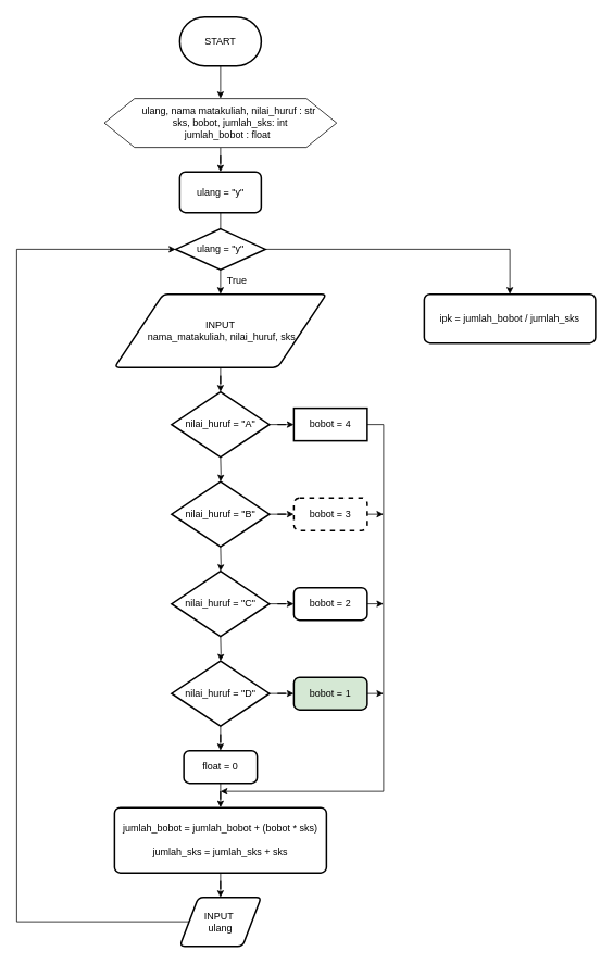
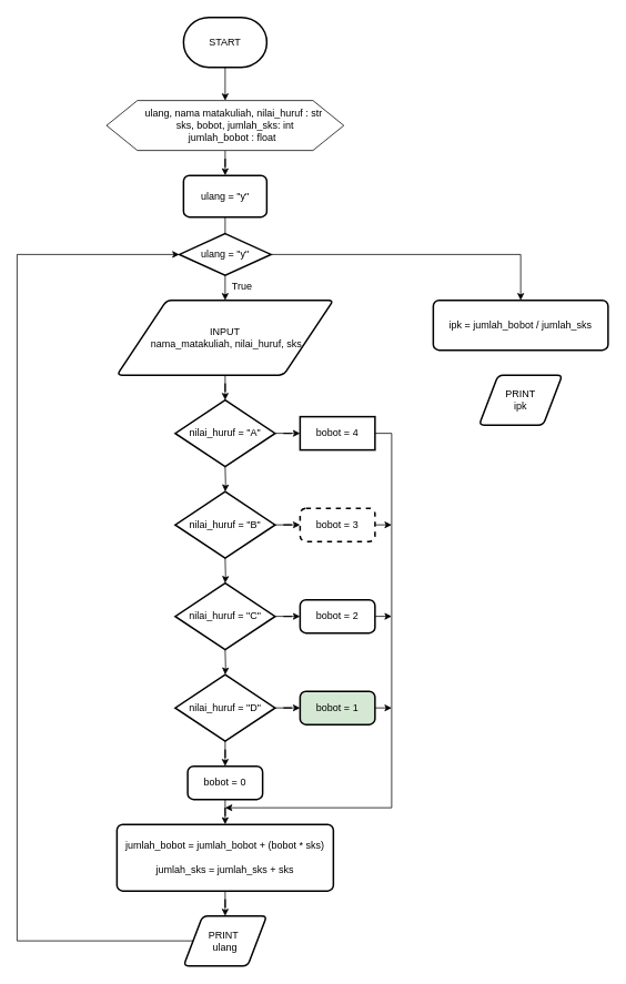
  <mxCell id="0" />
  <mxCell id="1" parent="0" />
  <mxCell id="2" value="" style="edgeStyle=orthogonalEdgeStyle;rounded=0;orthogonalLoop=1;jettySize=auto;html=1;entryX=0.5;entryY=0;entryDx=0;entryDy=0;" edge="1" parent="1" source="3" target="5"><mxGeometry relative="1" as="geometry" /></mxCell>
  <mxCell id="3" value="START" style="strokeWidth=2;html=1;shape=mxgraph.flowchart.terminator;whiteSpace=wrap;" vertex="1" parent="1"><mxGeometry x="220" y="20" width="100" height="60" as="geometry" /></mxCell>
  <mxCell id="4" value="" style="edgeStyle=orthogonalEdgeStyle;rounded=0;orthogonalLoop=1;jettySize=auto;html=1;entryX=0.5;entryY=0;entryDx=0;entryDy=0;" edge="1" parent="1" source="5" target="14"><mxGeometry relative="1" as="geometry"><mxPoint x="270.043" y="200" as="targetPoint" /></mxGeometry></mxCell>
  <mxCell id="5" value="" style="verticalLabelPosition=bottom;verticalAlign=top;html=1;shape=hexagon;perimeter=hexagonPerimeter2;arcSize=6;size=0.13;" vertex="1" parent="1"><mxGeometry x="127.5" y="120" width="285" height="60" as="geometry" /></mxCell>
  <mxCell id="6" value="ulang, nama matakuliah, nilai_huruf&amp;nbsp;: str&lt;div&gt;&amp;nbsp;sks, bobot,&amp;nbsp;&lt;span style=&quot;background-color: initial;&quot;&gt;jumlah_sks&lt;/span&gt;&lt;span style=&quot;background-color: initial;&quot;&gt;: int&lt;/span&gt;&lt;/div&gt;&lt;div&gt;jumlah_bobot : float&amp;nbsp;&lt;/div&gt;" style="text;html=1;align=center;verticalAlign=middle;resizable=0;points=[];autosize=1;strokeColor=none;fillColor=none;" vertex="1" parent="1"><mxGeometry x="160" y="120" width="240" height="60" as="geometry" /></mxCell>
  <mxCell id="7" value="" style="edgeStyle=orthogonalEdgeStyle;rounded=0;orthogonalLoop=1;jettySize=auto;html=1;exitX=0.5;exitY=1;exitDx=0;exitDy=0;" edge="1" parent="1" source="14" target="9"><mxGeometry relative="1" as="geometry"><mxPoint x="270.043" y="330" as="sourcePoint" /></mxGeometry></mxCell>
  <mxCell id="8" value="" style="edgeStyle=orthogonalEdgeStyle;rounded=0;orthogonalLoop=1;jettySize=auto;html=1;" edge="1" parent="1" source="9" target="11"><mxGeometry relative="1" as="geometry" /></mxCell>
  <mxCell id="9" value="INPUT&lt;br&gt;&amp;nbsp;nama_matakuliah, nilai_huruf, sks" style="shape=parallelogram;html=1;strokeWidth=2;perimeter=parallelogramPerimeter;whiteSpace=wrap;rounded=1;arcSize=12;size=0.23;" vertex="1" parent="1"><mxGeometry x="140" y="360" width="260" height="90" as="geometry" /></mxCell>
  <mxCell id="10" value="" style="edgeStyle=orthogonalEdgeStyle;rounded=0;orthogonalLoop=1;jettySize=auto;html=1;" edge="1" parent="1" source="11" target="13"><mxGeometry relative="1" as="geometry" /></mxCell>
  <mxCell id="11" value="nilai_huruf = &quot;A&quot;" style="strokeWidth=2;html=1;shape=mxgraph.flowchart.decision;whiteSpace=wrap;" vertex="1" parent="1"><mxGeometry x="210" y="480" width="120" height="80" as="geometry" /></mxCell>
  <mxCell id="12" style="edgeStyle=orthogonalEdgeStyle;rounded=0;orthogonalLoop=1;jettySize=auto;html=1;exitX=1;exitY=0.5;exitDx=0;exitDy=0;" edge="1" parent="1" source="13"><mxGeometry relative="1" as="geometry"><mxPoint x="270" y="970" as="targetPoint" /><Array as="points"><mxPoint x="470" y="520" /><mxPoint x="470" y="970" /></Array></mxGeometry></mxCell>
  <mxCell id="13" value="bobot = 4" style="whiteSpace=wrap;html=1;absoluteArcSize=1;arcSize=14;strokeWidth=2;rounded=0;" vertex="1" parent="1"><mxGeometry x="360" y="500" width="90" height="40" as="geometry" /></mxCell>
  <mxCell id="14" value="ulang = &quot;y&quot;" style="rounded=1;whiteSpace=wrap;html=1;absoluteArcSize=1;arcSize=14;strokeWidth=2;" vertex="1" parent="1"><mxGeometry x="220" y="210" width="100" height="50" as="geometry" /></mxCell>
  <mxCell id="15" value="" style="edgeStyle=orthogonalEdgeStyle;rounded=0;orthogonalLoop=1;jettySize=auto;html=1;" edge="1" parent="1" target="17"><mxGeometry relative="1" as="geometry"><mxPoint x="270" y="560" as="sourcePoint" /></mxGeometry></mxCell>
  <mxCell id="16" value="" style="edgeStyle=orthogonalEdgeStyle;rounded=0;orthogonalLoop=1;jettySize=auto;html=1;" edge="1" parent="1" source="17" target="19"><mxGeometry relative="1" as="geometry" /></mxCell>
  <mxCell id="17" value="nilai_huruf = &quot;B&quot;" style="strokeWidth=2;html=1;shape=mxgraph.flowchart.decision;whiteSpace=wrap;" vertex="1" parent="1"><mxGeometry x="210" y="590" width="120" height="80" as="geometry" /></mxCell>
  <mxCell id="18" style="edgeStyle=orthogonalEdgeStyle;rounded=0;orthogonalLoop=1;jettySize=auto;html=1;exitX=1;exitY=0.5;exitDx=0;exitDy=0;" edge="1" parent="1" source="19"><mxGeometry relative="1" as="geometry"><mxPoint x="470" y="630.391" as="targetPoint" /></mxGeometry></mxCell>
  <mxCell id="19" value="bobot = 3" style="rounded=1;whiteSpace=wrap;html=1;absoluteArcSize=1;arcSize=14;strokeWidth=2;dashed=1;" vertex="1" parent="1"><mxGeometry x="360" y="610" width="90" height="40" as="geometry" /></mxCell>
  <mxCell id="20" value="" style="edgeStyle=orthogonalEdgeStyle;rounded=0;orthogonalLoop=1;jettySize=auto;html=1;" edge="1" parent="1" target="22"><mxGeometry relative="1" as="geometry"><mxPoint x="270" y="670" as="sourcePoint" /></mxGeometry></mxCell>
  <mxCell id="21" value="" style="edgeStyle=orthogonalEdgeStyle;rounded=0;orthogonalLoop=1;jettySize=auto;html=1;" edge="1" parent="1" source="22" target="24"><mxGeometry relative="1" as="geometry" /></mxCell>
  <mxCell id="22" value="nilai_huruf = &quot;C&quot;" style="strokeWidth=2;html=1;shape=mxgraph.flowchart.decision;whiteSpace=wrap;" vertex="1" parent="1"><mxGeometry x="210" y="700" width="120" height="80" as="geometry" /></mxCell>
  <mxCell id="23" style="edgeStyle=orthogonalEdgeStyle;rounded=0;orthogonalLoop=1;jettySize=auto;html=1;exitX=1;exitY=0.5;exitDx=0;exitDy=0;" edge="1" parent="1" source="24"><mxGeometry relative="1" as="geometry"><mxPoint x="470" y="739.957" as="targetPoint" /></mxGeometry></mxCell>
  <mxCell id="24" value="bobot = 2" style="rounded=1;whiteSpace=wrap;html=1;absoluteArcSize=1;arcSize=14;strokeWidth=2;" vertex="1" parent="1"><mxGeometry x="360" y="720" width="90" height="40" as="geometry" /></mxCell>
  <mxCell id="25" value="" style="edgeStyle=orthogonalEdgeStyle;rounded=0;orthogonalLoop=1;jettySize=auto;html=1;" edge="1" parent="1" target="28"><mxGeometry relative="1" as="geometry"><mxPoint x="270" y="780" as="sourcePoint" /></mxGeometry></mxCell>
  <mxCell id="26" value="" style="edgeStyle=orthogonalEdgeStyle;rounded=0;orthogonalLoop=1;jettySize=auto;html=1;" edge="1" parent="1" source="28" target="30"><mxGeometry relative="1" as="geometry" /></mxCell>
  <mxCell id="27" value="" style="edgeStyle=orthogonalEdgeStyle;rounded=0;orthogonalLoop=1;jettySize=auto;html=1;" edge="1" parent="1" source="28" target="32"><mxGeometry relative="1" as="geometry" /></mxCell>
  <mxCell id="28" value="nilai_huruf = &quot;D&quot;" style="strokeWidth=2;html=1;shape=mxgraph.flowchart.decision;whiteSpace=wrap;" vertex="1" parent="1"><mxGeometry x="210" y="810" width="120" height="80" as="geometry" /></mxCell>
  <mxCell id="29" style="edgeStyle=orthogonalEdgeStyle;rounded=0;orthogonalLoop=1;jettySize=auto;html=1;exitX=1;exitY=0.5;exitDx=0;exitDy=0;" edge="1" parent="1" source="30"><mxGeometry relative="1" as="geometry"><mxPoint x="470" y="850.391" as="targetPoint" /></mxGeometry></mxCell>
  <mxCell id="30" value="bobot = 1" style="rounded=1;whiteSpace=wrap;html=1;absoluteArcSize=1;arcSize=14;strokeWidth=2;fillColor=#d5e8d4;" vertex="1" parent="1"><mxGeometry x="360" y="830" width="90" height="40" as="geometry" /></mxCell>
  <mxCell id="31" value="" style="edgeStyle=orthogonalEdgeStyle;rounded=0;orthogonalLoop=1;jettySize=auto;html=1;" edge="1" parent="1" source="32" target="34"><mxGeometry relative="1" as="geometry" /></mxCell>
- <mxCell id="32" value="float = 0" style="rounded=1;whiteSpace=wrap;html=1;absoluteArcSize=1;arcSize=14;strokeWidth=2;" vertex="1" parent="1"><mxGeometry x="225" y="920" width="90" height="40" as="geometry" /></mxCell>
+ <mxCell id="32" value="bobot = 0" style="rounded=1;whiteSpace=wrap;html=1;absoluteArcSize=1;arcSize=14;strokeWidth=2;" vertex="1" parent="1"><mxGeometry x="225" y="920" width="90" height="40" as="geometry" /></mxCell>
  <mxCell id="33" value="" style="edgeStyle=orthogonalEdgeStyle;rounded=0;orthogonalLoop=1;jettySize=auto;html=1;" edge="1" parent="1" source="34" target="36"><mxGeometry relative="1" as="geometry" /></mxCell>
  <mxCell id="34" value="jumlah_bobot = jumlah_bobot + (bobot * sks)&lt;div&gt;&lt;br&gt;&lt;/div&gt;&lt;div&gt;jumlah_sks = jumlah_sks + sks&lt;br&gt;&lt;/div&gt;" style="rounded=1;whiteSpace=wrap;html=1;absoluteArcSize=1;arcSize=14;strokeWidth=2;" vertex="1" parent="1"><mxGeometry x="140" y="990" width="260" height="80" as="geometry" /></mxCell>
  <mxCell id="35" style="edgeStyle=orthogonalEdgeStyle;rounded=0;orthogonalLoop=1;jettySize=auto;html=1;exitX=0;exitY=0.5;exitDx=0;exitDy=0;entryX=0;entryY=0.5;entryDx=0;entryDy=0;entryPerimeter=0;" edge="1" parent="1" source="36" target="38"><mxGeometry relative="1" as="geometry"><mxPoint x="70" y="513.913" as="targetPoint" /><Array as="points"><mxPoint x="20" y="1130" /><mxPoint x="20" y="305" /></Array></mxGeometry></mxCell>
- <mxCell id="36" value="INPUT&amp;nbsp;&lt;div&gt;ulang&lt;/div&gt;" style="shape=parallelogram;html=1;strokeWidth=2;perimeter=parallelogramPerimeter;whiteSpace=wrap;rounded=1;arcSize=12;size=0.23;" vertex="1" parent="1"><mxGeometry x="220" y="1100" width="100" height="60" as="geometry" /></mxCell>
+ <mxCell id="36" value="PRINT&amp;nbsp;&lt;div&gt;ulang&lt;/div&gt;" style="shape=parallelogram;html=1;strokeWidth=2;perimeter=parallelogramPerimeter;whiteSpace=wrap;rounded=1;arcSize=12;size=0.23;" vertex="1" parent="1"><mxGeometry x="220" y="1100" width="100" height="60" as="geometry" /></mxCell>
  <mxCell id="37" style="edgeStyle=orthogonalEdgeStyle;rounded=0;orthogonalLoop=1;jettySize=auto;html=1;exitX=1;exitY=0.5;exitDx=0;exitDy=0;exitPerimeter=0;" edge="1" parent="1" source="38" target="40"><mxGeometry relative="1" as="geometry" /></mxCell>
  <mxCell id="38" value="ulang = &quot;y&quot;" style="strokeWidth=2;html=1;shape=mxgraph.flowchart.decision;whiteSpace=wrap;" vertex="1" parent="1"><mxGeometry x="215" y="280" width="110" height="50" as="geometry" /></mxCell>
  <mxCell id="39" value="True" style="text;html=1;align=center;verticalAlign=middle;resizable=0;points=[];autosize=1;strokeColor=none;fillColor=none;" vertex="1" parent="1"><mxGeometry x="265" y="328" width="50" height="30" as="geometry" /></mxCell>
  <mxCell id="40" value="ipk = jumlah_bobot / jumlah_sks" style="rounded=1;whiteSpace=wrap;html=1;absoluteArcSize=1;arcSize=14;strokeWidth=2;" vertex="1" parent="1"><mxGeometry x="520" y="360" width="210" height="60" as="geometry" /></mxCell>
+ <mxCell id="41" value="PRINT&lt;br&gt;ipk" style="shape=parallelogram;html=1;strokeWidth=2;perimeter=parallelogramPerimeter;whiteSpace=wrap;rounded=1;arcSize=12;size=0.23;" vertex="1" parent="1"><mxGeometry x="575" y="450" width="100" height="60" as="geometry" /></mxCell>
